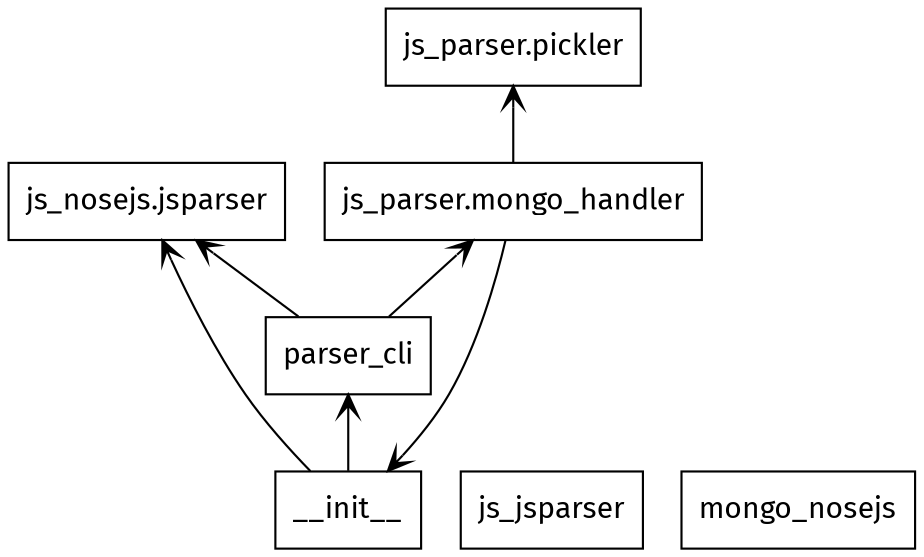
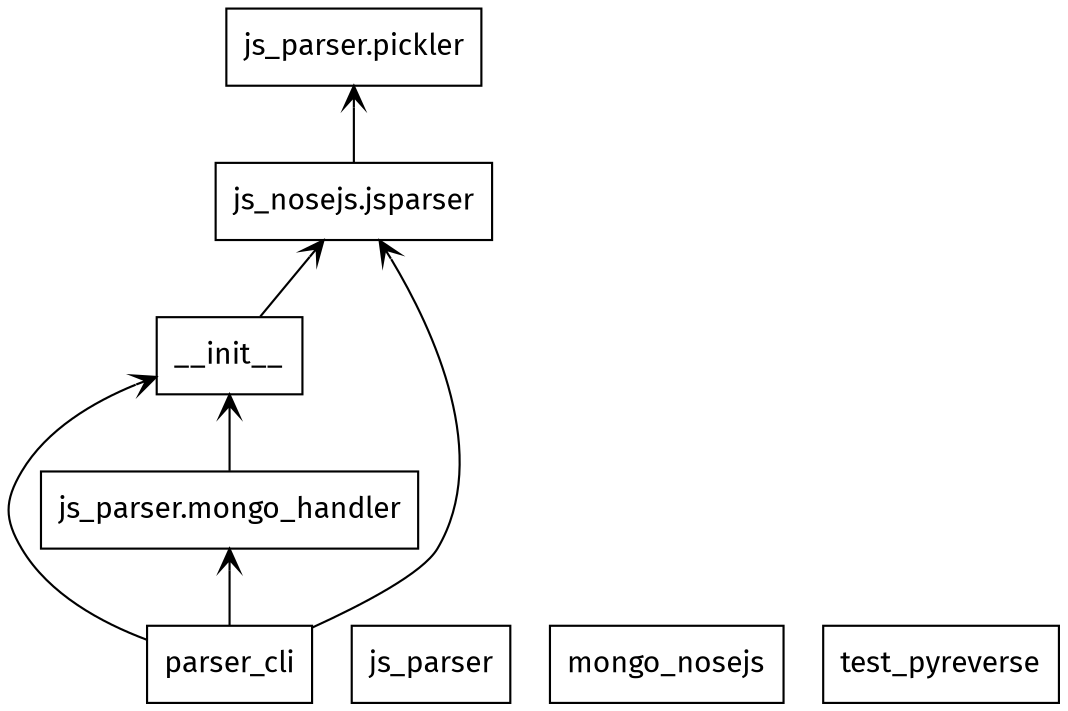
  digraph {
    fontname="Fira Sans"
    rankdir=BT
    node [fontname="Fira Sans" shape=box]
    edge [arrowhead=open arrowtail=none fontname="Fira Sans"]
    n1 [label=__init__]
    n2 [label="js_nosejs.jsparser"]
    n3 [label=parser_cli]
    n4 [label="js_parser.pickler"]
    n5 [label="js_parser.mongo_handler"]
-   n6 [label=js_jsparser]
+   n6 [label=js_parser]
    n7 [label=mongo_nosejs]
+   n8 [label=test_pyreverse]
    n1 -> n2
-   n1 -> n3
-   n5 -> n4
+   n3 -> n1
+   n2 -> n4
    n3 -> n2
    n3 -> n5
    n5 -> n1
  }
